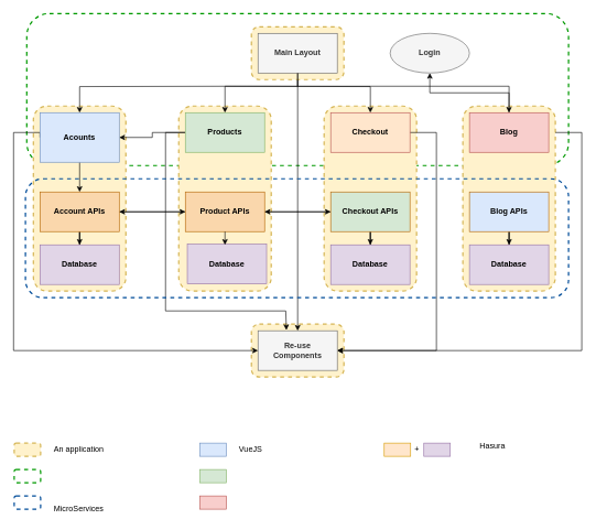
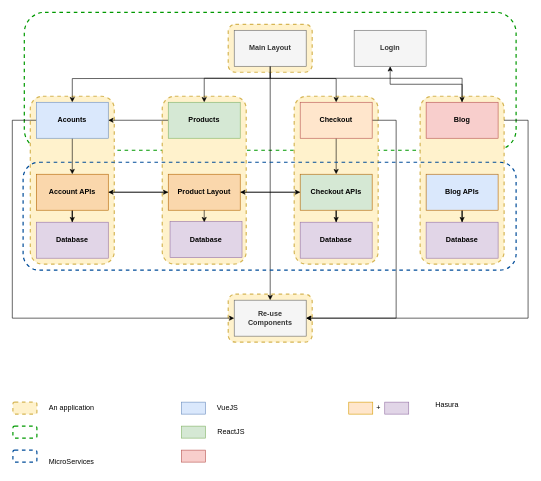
  <mxCell id="0" />
  <mxCell id="1" parent="0" />
  <mxCell id="2" value="" style="rounded=1;whiteSpace=wrap;html=1;dashed=1;fillColor=none;strokeWidth=2;strokeColor=#009900;fontStyle=1" parent="1" vertex="1"><mxGeometry x="40" y="20" width="820" height="230" as="geometry" /></mxCell>
  <mxCell id="3" value="" style="rounded=1;whiteSpace=wrap;html=1;dashed=1;strokeColor=#d6b656;strokeWidth=2;fillColor=#fff2cc;fontStyle=1" parent="1" vertex="1"><mxGeometry x="380" y="490" width="140" height="80" as="geometry" /></mxCell>
  <mxCell id="4" style="edgeStyle=orthogonalEdgeStyle;rounded=0;orthogonalLoop=1;jettySize=auto;html=1;entryX=0.5;entryY=0;entryDx=0;entryDy=0;" parent="1" source="5" target="34" edge="1"><mxGeometry relative="1" as="geometry" /></mxCell>
  <mxCell id="5" value="" style="rounded=1;whiteSpace=wrap;html=1;dashed=1;strokeColor=#d6b656;strokeWidth=2;fillColor=#fff2cc;fontStyle=1" parent="1" vertex="1"><mxGeometry x="380" y="40" width="140" height="80" as="geometry" /></mxCell>
  <mxCell id="6" value="" style="rounded=1;whiteSpace=wrap;html=1;dashed=1;strokeColor=#d6b656;strokeWidth=2;fillColor=#fff2cc;fontStyle=1" parent="1" vertex="1"><mxGeometry x="270" y="160" width="140" height="280" as="geometry" /></mxCell>
  <mxCell id="7" value="" style="rounded=1;whiteSpace=wrap;html=1;dashed=1;strokeColor=#d6b656;strokeWidth=2;fillColor=#fff2cc;fontStyle=1" parent="1" vertex="1"><mxGeometry x="490" y="160" width="140" height="280" as="geometry" /></mxCell>
  <mxCell id="8" value="" style="rounded=1;whiteSpace=wrap;html=1;dashed=1;strokeColor=#d6b656;strokeWidth=2;fillColor=#fff2cc;fontStyle=1" parent="1" vertex="1"><mxGeometry x="50" y="160" width="140" height="280" as="geometry" /></mxCell>
  <mxCell id="9" style="edgeStyle=orthogonalEdgeStyle;rounded=0;orthogonalLoop=1;jettySize=auto;html=1;entryX=0.5;entryY=0;entryDx=0;entryDy=0;fontStyle=1" parent="1" source="12" target="18" edge="1"><mxGeometry relative="1" as="geometry"><Array as="points"><mxPoint x="450" y="130" /><mxPoint x="340" y="130" /></Array></mxGeometry></mxCell>
  <mxCell id="10" style="edgeStyle=orthogonalEdgeStyle;rounded=0;orthogonalLoop=1;jettySize=auto;html=1;fontStyle=1" parent="1" target="15" edge="1"><mxGeometry relative="1" as="geometry"><mxPoint x="340" y="130" as="sourcePoint" /></mxGeometry></mxCell>
  <mxCell id="11" style="edgeStyle=orthogonalEdgeStyle;rounded=0;orthogonalLoop=1;jettySize=auto;html=1;entryX=0.5;entryY=0;entryDx=0;entryDy=0;fontStyle=1" parent="1" target="21" edge="1"><mxGeometry relative="1" as="geometry"><mxPoint x="340" y="130" as="sourcePoint" /></mxGeometry></mxCell>
  <mxCell id="12" value="Main Layout" style="rounded=0;whiteSpace=wrap;html=1;fillColor=#f5f5f5;strokeColor=#666666;fontColor=#333333;fontStyle=1" parent="1" vertex="1"><mxGeometry x="390" y="50" width="120" height="60" as="geometry" /></mxCell>
  <mxCell id="13" style="edgeStyle=orthogonalEdgeStyle;rounded=0;orthogonalLoop=1;jettySize=auto;html=1;entryX=0;entryY=0.5;entryDx=0;entryDy=0;exitX=0;exitY=0.5;exitDx=0;exitDy=0;fontStyle=1" parent="1" source="15" target="34" edge="1"><mxGeometry relative="1" as="geometry"><Array as="points"><mxPoint x="20" y="200" /><mxPoint x="20" y="530" /></Array></mxGeometry></mxCell>
  <mxCell id="14" style="edgeStyle=orthogonalEdgeStyle;rounded=0;orthogonalLoop=1;jettySize=auto;html=1;entryX=0.5;entryY=0;entryDx=0;entryDy=0;fontStyle=1" parent="1" source="15" target="24" edge="1"><mxGeometry relative="1" as="geometry" /></mxCell>
- <mxCell id="15" value="Acounts" style="rounded=0;whiteSpace=wrap;html=1;fillColor=#dae8fc;strokeColor=#6c8ebf;fontStyle=1" parent="1" vertex="1"><mxGeometry x="60" y="170" width="120" height="75" as="geometry" /></mxCell>
- <mxCell id="16" style="edgeStyle=orthogonalEdgeStyle;rounded=0;orthogonalLoop=1;jettySize=auto;html=1;entryX=0.358;entryY=-0.017;entryDx=0;entryDy=0;entryPerimeter=0;exitX=0;exitY=0.5;exitDx=0;exitDy=0;fontStyle=1" parent="1" source="18" target="34" edge="1"><mxGeometry relative="1" as="geometry"><Array as="points"><mxPoint x="250" y="200" /><mxPoint x="250" y="470" /><mxPoint x="432" y="470" /></Array></mxGeometry></mxCell>
+ <mxCell id="15" value="Acounts" style="rounded=0;whiteSpace=wrap;html=1;fillColor=#dae8fc;strokeColor=#6c8ebf;fontStyle=1" parent="1" vertex="1"><mxGeometry x="60" y="170" width="120" height="60" as="geometry" /></mxCell>
  <mxCell id="17" style="edgeStyle=orthogonalEdgeStyle;rounded=0;orthogonalLoop=1;jettySize=auto;html=1;fontStyle=1;" parent="1" source="18" target="15" edge="1"><mxGeometry relative="1" as="geometry" /></mxCell>
  <mxCell id="18" value="Products" style="rounded=0;whiteSpace=wrap;html=1;fillColor=#d5e8d4;strokeColor=#82b366;fontStyle=1" parent="1" vertex="1"><mxGeometry x="280" y="170" width="120" height="60" as="geometry" /></mxCell>
  <mxCell id="19" style="edgeStyle=orthogonalEdgeStyle;rounded=0;orthogonalLoop=1;jettySize=auto;html=1;entryX=1;entryY=0.5;entryDx=0;entryDy=0;exitX=1;exitY=0.5;exitDx=0;exitDy=0;fontStyle=1" parent="1" source="21" target="34" edge="1"><mxGeometry relative="1" as="geometry"><Array as="points"><mxPoint x="660" y="200" /><mxPoint x="660" y="530" /></Array></mxGeometry></mxCell>
+ <mxCell id="20" style="edgeStyle=orthogonalEdgeStyle;rounded=0;orthogonalLoop=1;jettySize=auto;html=1;entryX=0.5;entryY=0;entryDx=0;entryDy=0;fontStyle=1" parent="1" source="21" target="30" edge="1"><mxGeometry relative="1" as="geometry" /></mxCell>
  <mxCell id="21" value="Checkout" style="rounded=0;whiteSpace=wrap;html=1;fillColor=#ffe6cc;strokeColor=#b85450;fontStyle=1;" parent="1" vertex="1"><mxGeometry x="500" y="170" width="120" height="60" as="geometry" /></mxCell>
  <mxCell id="22" style="edgeStyle=orthogonalEdgeStyle;rounded=0;orthogonalLoop=1;jettySize=auto;html=1;fontStyle=1" parent="1" source="24" target="31" edge="1"><mxGeometry relative="1" as="geometry" /></mxCell>
  <mxCell id="23" style="edgeStyle=orthogonalEdgeStyle;rounded=0;orthogonalLoop=1;jettySize=auto;html=1;exitX=1;exitY=0.5;exitDx=0;exitDy=0;entryX=0;entryY=0.5;entryDx=0;entryDy=0;fontStyle=1" parent="1" source="24" target="27" edge="1"><mxGeometry relative="1" as="geometry" /></mxCell>
  <mxCell id="24" value="Account APIs" style="rounded=0;whiteSpace=wrap;html=1;fillColor=#fad7ac;strokeColor=#b46504;fontStyle=1" parent="1" vertex="1"><mxGeometry x="60" y="290" width="120" height="60" as="geometry" /></mxCell>
  <mxCell id="25" style="edgeStyle=orthogonalEdgeStyle;rounded=0;orthogonalLoop=1;jettySize=auto;html=1;exitX=0;exitY=0.5;exitDx=0;exitDy=0;entryX=1;entryY=0.5;entryDx=0;entryDy=0;fontStyle=1" parent="1" source="27" target="24" edge="1"><mxGeometry relative="1" as="geometry" /></mxCell>
  <mxCell id="26" style="edgeStyle=orthogonalEdgeStyle;rounded=0;orthogonalLoop=1;jettySize=auto;html=1;exitX=1;exitY=0.5;exitDx=0;exitDy=0;entryX=0;entryY=0.5;entryDx=0;entryDy=0;fontStyle=1" parent="1" source="27" target="30" edge="1"><mxGeometry relative="1" as="geometry" /></mxCell>
- <mxCell id="27" value="Product APIs" style="rounded=0;whiteSpace=wrap;html=1;fillColor=#fad7ac;strokeColor=#b46504;fontStyle=1" parent="1" vertex="1"><mxGeometry x="280" y="290" width="120" height="60" as="geometry" /></mxCell>
+ <mxCell id="27" value="Product Layout" style="rounded=0;whiteSpace=wrap;html=1;fillColor=#fad7ac;strokeColor=#b46504;fontStyle=1" parent="1" vertex="1"><mxGeometry x="280" y="290" width="120" height="60" as="geometry" /></mxCell>
  <mxCell id="28" style="edgeStyle=orthogonalEdgeStyle;rounded=0;orthogonalLoop=1;jettySize=auto;html=1;entryX=0.5;entryY=0;entryDx=0;entryDy=0;fontStyle=1" parent="1" source="30" target="33" edge="1"><mxGeometry relative="1" as="geometry" /></mxCell>
  <mxCell id="29" style="edgeStyle=orthogonalEdgeStyle;rounded=0;orthogonalLoop=1;jettySize=auto;html=1;exitX=0;exitY=0.5;exitDx=0;exitDy=0;entryX=1;entryY=0.5;entryDx=0;entryDy=0;fontStyle=1" parent="1" source="30" target="27" edge="1"><mxGeometry relative="1" as="geometry" /></mxCell>
  <mxCell id="30" value="Checkout APIs" style="rounded=0;whiteSpace=wrap;html=1;fillColor=#d5e8d4;strokeColor=#b46504;fontStyle=1;" parent="1" vertex="1"><mxGeometry x="500" y="290" width="120" height="60" as="geometry" /></mxCell>
  <mxCell id="31" value="Database" style="rounded=0;whiteSpace=wrap;html=1;fillColor=#e1d5e7;strokeColor=#9673a6;fontStyle=1" parent="1" vertex="1"><mxGeometry x="60" y="370" width="120" height="60" as="geometry" /></mxCell>
  <mxCell id="32" value="Database" style="rounded=0;whiteSpace=wrap;html=1;fillColor=#e1d5e7;strokeColor=#9673a6;fontStyle=1" parent="1" vertex="1"><mxGeometry x="283" y="369" width="120" height="60" as="geometry" /></mxCell>
  <mxCell id="33" value="Database" style="rounded=0;whiteSpace=wrap;html=1;fillColor=#e1d5e7;strokeColor=#9673a6;fontStyle=1" parent="1" vertex="1"><mxGeometry x="500" y="370" width="120" height="60" as="geometry" /></mxCell>
  <mxCell id="34" value="Re-use&lt;br&gt;Components" style="rounded=0;whiteSpace=wrap;html=1;strokeColor=#666666;strokeWidth=1;fillColor=#f5f5f5;fontColor=#333333;fontStyle=1" parent="1" vertex="1"><mxGeometry x="390" y="500" width="120" height="60" as="geometry" /></mxCell>
  <mxCell id="35" value="" style="rounded=1;whiteSpace=wrap;html=1;dashed=1;strokeColor=#d6b656;strokeWidth=2;fillColor=#fff2cc;" parent="1" vertex="1"><mxGeometry x="21" y="670" width="40" height="20" as="geometry" /></mxCell>
  <mxCell id="36" value="" style="rounded=1;whiteSpace=wrap;html=1;dashed=1;fillColor=none;strokeWidth=2;strokeColor=#009900;" parent="1" vertex="1"><mxGeometry x="21" y="710" width="40" height="20" as="geometry" /></mxCell>
  <mxCell id="37" value="" style="rounded=1;whiteSpace=wrap;html=1;dashed=1;strokeColor=#004C99;strokeWidth=2;fillColor=none;" parent="1" vertex="1"><mxGeometry x="21" y="750" width="40" height="20" as="geometry" /></mxCell>
  <mxCell id="38" value="An application" style="text;html=1;strokeColor=none;fillColor=none;align=center;verticalAlign=middle;whiteSpace=wrap;rounded=0;" parent="1" vertex="1"><mxGeometry x="79" y="670" width="80" height="20" as="geometry" /></mxCell>
  <mxCell id="39" value="MicroServices" style="text;html=1;strokeColor=none;fillColor=none;align=center;verticalAlign=middle;whiteSpace=wrap;rounded=0;" parent="1" vertex="1"><mxGeometry x="74" y="760" width="90" height="20" as="geometry" /></mxCell>
  <mxCell id="40" value="" style="rounded=0;whiteSpace=wrap;html=1;strokeColor=#6c8ebf;strokeWidth=1;fillColor=#dae8fc;" parent="1" vertex="1"><mxGeometry x="302" y="670" width="40" height="20" as="geometry" /></mxCell>
  <mxCell id="41" value="" style="rounded=0;whiteSpace=wrap;html=1;strokeColor=#82b366;strokeWidth=1;fillColor=#d5e8d4;" parent="1" vertex="1"><mxGeometry x="302" y="710" width="40" height="20" as="geometry" /></mxCell>
  <mxCell id="42" value="" style="rounded=0;whiteSpace=wrap;html=1;strokeColor=#b85450;strokeWidth=1;fillColor=#f8cecc;" parent="1" vertex="1"><mxGeometry x="302" y="750" width="40" height="20" as="geometry" /></mxCell>
  <mxCell id="43" value="VueJS" style="text;html=1;strokeColor=none;fillColor=none;align=center;verticalAlign=middle;whiteSpace=wrap;rounded=0;" parent="1" vertex="1"><mxGeometry x="349" y="670" width="60" height="20" as="geometry" /></mxCell>
+ <mxCell id="44" value="ReactJS" style="text;html=1;strokeColor=none;fillColor=none;align=center;verticalAlign=middle;whiteSpace=wrap;rounded=0;" parent="1" vertex="1"><mxGeometry x="355" y="710" width="60" height="20" as="geometry" /></mxCell>
  <mxCell id="45" value="" style="rounded=0;whiteSpace=wrap;html=1;strokeColor=#d79b00;strokeWidth=1;fillColor=#ffe6cc;" parent="1" vertex="1"><mxGeometry x="581" y="670" width="40" height="20" as="geometry" /></mxCell>
  <mxCell id="46" value="" style="rounded=0;whiteSpace=wrap;html=1;strokeColor=#9673a6;strokeWidth=1;fillColor=#e1d5e7;" parent="1" vertex="1"><mxGeometry x="641" y="670" width="40" height="20" as="geometry" /></mxCell>
  <mxCell id="47" value="+" style="text;html=1;strokeColor=none;fillColor=none;align=center;verticalAlign=middle;whiteSpace=wrap;rounded=0;" parent="1" vertex="1"><mxGeometry x="621" y="670" width="20" height="20" as="geometry" /></mxCell>
  <mxCell id="48" value="Hasura" style="text;html=1;strokeColor=none;fillColor=none;align=center;verticalAlign=middle;whiteSpace=wrap;rounded=0;" parent="1" vertex="1"><mxGeometry x="715" y="665" width="60" height="20" as="geometry" /></mxCell>
  <mxCell id="49" value="" style="endArrow=classic;html=1;rounded=0;exitX=0.5;exitY=1;exitDx=0;exitDy=0;" parent="1" source="27" edge="1"><mxGeometry width="50" height="50" relative="1" as="geometry"><mxPoint x="330" y="340" as="sourcePoint" /><mxPoint x="340" y="370" as="targetPoint" /></mxGeometry></mxCell>
  <mxCell id="50" value="" style="rounded=1;whiteSpace=wrap;html=1;dashed=1;strokeColor=#d6b656;strokeWidth=2;fillColor=#fff2cc;fontStyle=1" parent="1" vertex="1"><mxGeometry x="700" y="160" width="140" height="280" as="geometry" /></mxCell>
  <mxCell id="51" style="edgeStyle=orthogonalEdgeStyle;rounded=0;orthogonalLoop=1;jettySize=auto;html=1;fontStyle=1;" parent="1" source="52" target="59" edge="1"><mxGeometry relative="1" as="geometry" /></mxCell>
  <mxCell id="52" value="Blog" style="rounded=0;whiteSpace=wrap;html=1;fillColor=#f8cecc;strokeColor=#b85450;fontStyle=1" parent="1" vertex="1"><mxGeometry x="710" y="170" width="120" height="60" as="geometry" /></mxCell>
  <mxCell id="53" style="edgeStyle=orthogonalEdgeStyle;rounded=0;orthogonalLoop=1;jettySize=auto;html=1;entryX=0.5;entryY=0;entryDx=0;entryDy=0;fontStyle=1" parent="1" source="54" target="55" edge="1"><mxGeometry relative="1" as="geometry" /></mxCell>
  <mxCell id="54" value="Blog APIs" style="rounded=0;whiteSpace=wrap;html=1;fillColor=#dae8fc;strokeColor=#b46504;fontStyle=1;" parent="1" vertex="1"><mxGeometry x="710" y="290" width="120" height="60" as="geometry" /></mxCell>
  <mxCell id="55" value="Database" style="rounded=0;whiteSpace=wrap;html=1;fillColor=#e1d5e7;strokeColor=#9673a6;fontStyle=1" parent="1" vertex="1"><mxGeometry x="710" y="370" width="120" height="60" as="geometry" /></mxCell>
  <mxCell id="56" value="" style="rounded=1;whiteSpace=wrap;html=1;dashed=1;strokeColor=#004C99;strokeWidth=2;fillColor=none;fontStyle=1" parent="1" vertex="1"><mxGeometry x="38" y="270" width="822" height="180" as="geometry" /></mxCell>
  <mxCell id="57" style="edgeStyle=orthogonalEdgeStyle;rounded=0;orthogonalLoop=1;jettySize=auto;html=1;entryX=1;entryY=0.5;entryDx=0;entryDy=0;exitX=1;exitY=0.5;exitDx=0;exitDy=0;fontStyle=1" parent="1" target="34" edge="1"><mxGeometry relative="1" as="geometry"><Array as="points"><mxPoint x="880" y="200" /><mxPoint x="880" y="530" /></Array><mxPoint x="840" y="200" as="sourcePoint" /><mxPoint x="620" y="540" as="targetPoint" /></mxGeometry></mxCell>
  <mxCell id="58" value="" style="endArrow=classic;html=1;rounded=0;entryX=0.89;entryY=0.652;entryDx=0;entryDy=0;entryPerimeter=0;exitX=0.5;exitY=1;exitDx=0;exitDy=0;" parent="1" source="12" target="2" edge="1"><mxGeometry width="50" height="50" relative="1" as="geometry"><mxPoint x="690" y="150" as="sourcePoint" /><mxPoint x="740" y="100" as="targetPoint" /><Array as="points"><mxPoint x="450" y="130" /><mxPoint x="560" y="130" /><mxPoint x="770" y="130" /></Array></mxGeometry></mxCell>
- <mxCell id="59" value="Login" style="ellipse;whiteSpace=wrap;html=1;fillColor=#f5f5f5;strokeColor=#666666;fontColor=#333333;fontStyle=1;" vertex="1" parent="1"><mxGeometry x="590" y="50" width="120" height="60" as="geometry" /></mxCell>
+ <mxCell id="59" value="Login" style="whiteSpace=wrap;html=1;fillColor=#f5f5f5;strokeColor=#666666;fontColor=#333333;rounded=0;fontStyle=1;" vertex="1" parent="1"><mxGeometry x="590" y="50" width="120" height="60" as="geometry" /></mxCell>
